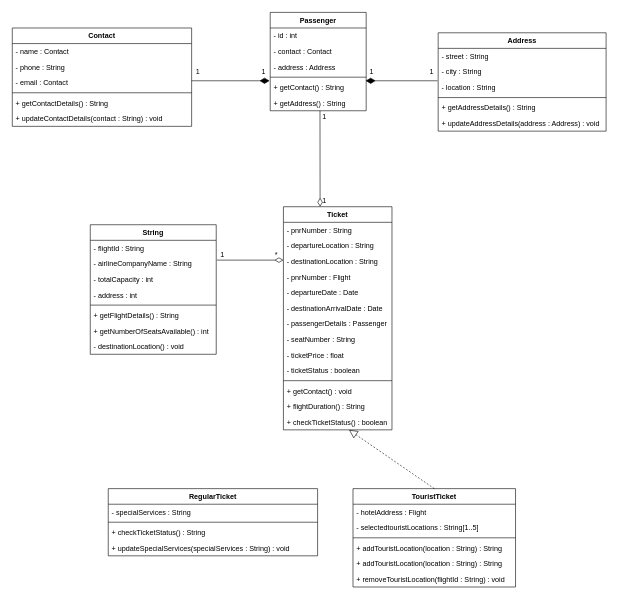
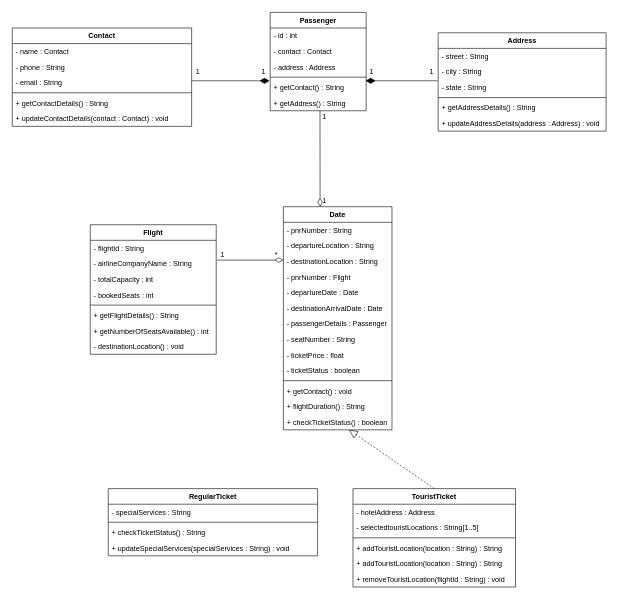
  <mxCell id="0" />
  <mxCell id="1" parent="0" />
  <mxCell id="2" value="" style="endArrow=none;html=1;endSize=12;startArrow=diamondThin;startSize=14;startFill=1;edgeStyle=orthogonalEdgeStyle;align=left;verticalAlign=bottom;endFill=0;" edge="1" parent="1"><mxGeometry x="-1" y="3" relative="1" as="geometry"><mxPoint x="449" y="134" as="sourcePoint" /><mxPoint x="319" y="134" as="targetPoint" /></mxGeometry></mxCell>
  <mxCell id="3" value="" style="endArrow=none;html=1;endSize=12;startArrow=diamondThin;startSize=14;startFill=1;edgeStyle=orthogonalEdgeStyle;align=left;verticalAlign=bottom;endFill=0;" edge="1" parent="1"><mxGeometry x="-0.833" y="20" relative="1" as="geometry"><mxPoint x="609" y="134" as="sourcePoint" /><mxPoint x="729" y="134" as="targetPoint" /><mxPoint as="offset" /></mxGeometry></mxCell>
  <mxCell id="4" value="1" style="text;html=1;align=center;verticalAlign=middle;resizable=0;points=[];autosize=1;" vertex="1" parent="1"><mxGeometry x="319" y="109" width="20" height="20" as="geometry" /></mxCell>
  <mxCell id="5" value="1" style="text;html=1;align=center;verticalAlign=middle;resizable=0;points=[];autosize=1;" vertex="1" parent="1"><mxGeometry x="429" y="109" width="20" height="20" as="geometry" /></mxCell>
  <mxCell id="6" value="1" style="text;html=1;align=center;verticalAlign=middle;resizable=0;points=[];autosize=1;" vertex="1" parent="1"><mxGeometry x="609" y="109" width="20" height="20" as="geometry" /></mxCell>
  <mxCell id="7" value="1" style="text;html=1;align=center;verticalAlign=middle;resizable=0;points=[];autosize=1;" vertex="1" parent="1"><mxGeometry x="709" y="109" width="20" height="20" as="geometry" /></mxCell>
- <mxCell id="8" value="Ticket" style="swimlane;fontStyle=1;align=center;verticalAlign=top;childLayout=stackLayout;horizontal=1;startSize=26;horizontalStack=0;resizeParent=1;resizeParentMax=0;resizeLast=0;collapsible=1;marginBottom=0;" vertex="1" parent="1"><mxGeometry x="472" y="344" width="181" height="372" as="geometry" /></mxCell>
+ <mxCell id="8" value="Date" style="swimlane;fontStyle=1;align=center;verticalAlign=top;childLayout=stackLayout;horizontal=1;startSize=26;horizontalStack=0;resizeParent=1;resizeParentMax=0;resizeLast=0;collapsible=1;marginBottom=0;" vertex="1" parent="1"><mxGeometry x="472" y="344" width="181" height="372" as="geometry" /></mxCell>
  <mxCell id="9" value="- pnrNumber : String" style="text;strokeColor=none;fillColor=none;align=left;verticalAlign=top;spacingLeft=4;spacingRight=4;overflow=hidden;rotatable=0;points=[[0,0.5],[1,0.5]];portConstraint=eastwest;" vertex="1" parent="8"><mxGeometry y="26" width="181" height="26" as="geometry" /></mxCell>
  <mxCell id="10" value="- departureLocation : String" style="text;strokeColor=none;fillColor=none;align=left;verticalAlign=top;spacingLeft=4;spacingRight=4;overflow=hidden;rotatable=0;points=[[0,0.5],[1,0.5]];portConstraint=eastwest;" vertex="1" parent="8"><mxGeometry y="52" width="181" height="26" as="geometry" /></mxCell>
  <mxCell id="11" value="- destinationLocation : String" style="text;strokeColor=none;fillColor=none;align=left;verticalAlign=top;spacingLeft=4;spacingRight=4;overflow=hidden;rotatable=0;points=[[0,0.5],[1,0.5]];portConstraint=eastwest;" vertex="1" parent="8"><mxGeometry y="78" width="181" height="26" as="geometry" /></mxCell>
  <mxCell id="12" value="- pnrNumber : Flight" style="text;strokeColor=none;fillColor=none;align=left;verticalAlign=top;spacingLeft=4;spacingRight=4;overflow=hidden;rotatable=0;points=[[0,0.5],[1,0.5]];portConstraint=eastwest;" vertex="1" parent="8"><mxGeometry y="104" width="181" height="26" as="geometry" /></mxCell>
  <mxCell id="13" value="- departureDate : Date" style="text;strokeColor=none;fillColor=none;align=left;verticalAlign=top;spacingLeft=4;spacingRight=4;overflow=hidden;rotatable=0;points=[[0,0.5],[1,0.5]];portConstraint=eastwest;" vertex="1" parent="8"><mxGeometry y="130" width="181" height="26" as="geometry" /></mxCell>
  <mxCell id="14" value="- destinationArrivalDate : Date" style="text;strokeColor=none;fillColor=none;align=left;verticalAlign=top;spacingLeft=4;spacingRight=4;overflow=hidden;rotatable=0;points=[[0,0.5],[1,0.5]];portConstraint=eastwest;" vertex="1" parent="8"><mxGeometry y="156" width="181" height="26" as="geometry" /></mxCell>
  <mxCell id="15" value="- passengerDetails : Passenger" style="text;strokeColor=none;fillColor=none;align=left;verticalAlign=top;spacingLeft=4;spacingRight=4;overflow=hidden;rotatable=0;points=[[0,0.5],[1,0.5]];portConstraint=eastwest;" vertex="1" parent="8"><mxGeometry y="182" width="181" height="26" as="geometry" /></mxCell>
  <mxCell id="16" value="- seatNumber : String" style="text;strokeColor=none;fillColor=none;align=left;verticalAlign=top;spacingLeft=4;spacingRight=4;overflow=hidden;rotatable=0;points=[[0,0.5],[1,0.5]];portConstraint=eastwest;" vertex="1" parent="8"><mxGeometry y="208" width="181" height="26" as="geometry" /></mxCell>
  <mxCell id="17" value="- ticketPrice : float" style="text;strokeColor=none;fillColor=none;align=left;verticalAlign=top;spacingLeft=4;spacingRight=4;overflow=hidden;rotatable=0;points=[[0,0.5],[1,0.5]];portConstraint=eastwest;" vertex="1" parent="8"><mxGeometry y="234" width="181" height="26" as="geometry" /></mxCell>
  <mxCell id="18" value="- ticketStatus : boolean" style="text;strokeColor=none;fillColor=none;align=left;verticalAlign=top;spacingLeft=4;spacingRight=4;overflow=hidden;rotatable=0;points=[[0,0.5],[1,0.5]];portConstraint=eastwest;" vertex="1" parent="8"><mxGeometry y="260" width="181" height="26" as="geometry" /></mxCell>
  <mxCell id="19" value="" style="line;strokeWidth=1;fillColor=none;align=left;verticalAlign=middle;spacingTop=-1;spacingLeft=3;spacingRight=3;rotatable=0;labelPosition=right;points=[];portConstraint=eastwest;" vertex="1" parent="8"><mxGeometry y="286" width="181" height="8" as="geometry" /></mxCell>
  <mxCell id="20" value="+ getContact() : void" style="text;strokeColor=none;fillColor=none;align=left;verticalAlign=top;spacingLeft=4;spacingRight=4;overflow=hidden;rotatable=0;points=[[0,0.5],[1,0.5]];portConstraint=eastwest;" vertex="1" parent="8"><mxGeometry y="294" width="181" height="26" as="geometry" /></mxCell>
  <mxCell id="21" value="+ flightDuration() : String" style="text;strokeColor=none;fillColor=none;align=left;verticalAlign=top;spacingLeft=4;spacingRight=4;overflow=hidden;rotatable=0;points=[[0,0.5],[1,0.5]];portConstraint=eastwest;" vertex="1" parent="8"><mxGeometry y="320" width="181" height="26" as="geometry" /></mxCell>
  <mxCell id="22" value="+ checkTicketStatus() : boolean" style="text;strokeColor=none;fillColor=none;align=left;verticalAlign=top;spacingLeft=4;spacingRight=4;overflow=hidden;rotatable=0;points=[[0,0.5],[1,0.5]];portConstraint=eastwest;" vertex="1" parent="8"><mxGeometry y="346" width="181" height="26" as="geometry" /></mxCell>
  <mxCell id="23" value="RegularTicket" style="swimlane;fontStyle=1;align=center;verticalAlign=top;childLayout=stackLayout;horizontal=1;startSize=26;horizontalStack=0;resizeParent=1;resizeParentMax=0;resizeLast=0;collapsible=1;marginBottom=0;" vertex="1" parent="1"><mxGeometry x="180" y="814" width="349" height="112" as="geometry" /></mxCell>
  <mxCell id="24" value="- specialServices : String" style="text;strokeColor=none;fillColor=none;align=left;verticalAlign=top;spacingLeft=4;spacingRight=4;overflow=hidden;rotatable=0;points=[[0,0.5],[1,0.5]];portConstraint=eastwest;" vertex="1" parent="23"><mxGeometry y="26" width="349" height="26" as="geometry" /></mxCell>
  <mxCell id="25" value="" style="line;strokeWidth=1;fillColor=none;align=left;verticalAlign=middle;spacingTop=-1;spacingLeft=3;spacingRight=3;rotatable=0;labelPosition=right;points=[];portConstraint=eastwest;" vertex="1" parent="23"><mxGeometry y="52" width="349" height="8" as="geometry" /></mxCell>
  <mxCell id="26" value="+ checkTicketStatus() : String" style="text;strokeColor=none;fillColor=none;align=left;verticalAlign=top;spacingLeft=4;spacingRight=4;overflow=hidden;rotatable=0;points=[[0,0.5],[1,0.5]];portConstraint=eastwest;" vertex="1" parent="23"><mxGeometry y="60" width="349" height="26" as="geometry" /></mxCell>
  <mxCell id="27" value="+ updateSpecialServices(specialServices : String) : void" style="text;strokeColor=none;fillColor=none;align=left;verticalAlign=top;spacingLeft=4;spacingRight=4;overflow=hidden;rotatable=0;points=[[0,0.5],[1,0.5]];portConstraint=eastwest;" vertex="1" parent="23"><mxGeometry y="86" width="349" height="26" as="geometry" /></mxCell>
  <mxCell id="28" value="TouristTicket" style="swimlane;fontStyle=1;align=center;verticalAlign=top;childLayout=stackLayout;horizontal=1;startSize=26;horizontalStack=0;resizeParent=1;resizeParentMax=0;resizeLast=0;collapsible=1;marginBottom=0;" vertex="1" parent="1"><mxGeometry x="588" y="814" width="271" height="164" as="geometry" /></mxCell>
- <mxCell id="29" value="- hotelAddress : Flight" style="text;strokeColor=none;fillColor=none;align=left;verticalAlign=top;spacingLeft=4;spacingRight=4;overflow=hidden;rotatable=0;points=[[0,0.5],[1,0.5]];portConstraint=eastwest;" vertex="1" parent="28"><mxGeometry y="26" width="271" height="26" as="geometry" /></mxCell>
+ <mxCell id="29" value="- hotelAddress : Address" style="text;strokeColor=none;fillColor=none;align=left;verticalAlign=top;spacingLeft=4;spacingRight=4;overflow=hidden;rotatable=0;points=[[0,0.5],[1,0.5]];portConstraint=eastwest;" vertex="1" parent="28"><mxGeometry y="26" width="271" height="26" as="geometry" /></mxCell>
  <mxCell id="30" value="- selectedtouristLocations : String[1..5]" style="text;strokeColor=none;fillColor=none;align=left;verticalAlign=top;spacingLeft=4;spacingRight=4;overflow=hidden;rotatable=0;points=[[0,0.5],[1,0.5]];portConstraint=eastwest;" vertex="1" parent="28"><mxGeometry y="52" width="271" height="26" as="geometry" /></mxCell>
  <mxCell id="31" value="" style="line;strokeWidth=1;fillColor=none;align=left;verticalAlign=middle;spacingTop=-1;spacingLeft=3;spacingRight=3;rotatable=0;labelPosition=right;points=[];portConstraint=eastwest;" vertex="1" parent="28"><mxGeometry y="78" width="271" height="8" as="geometry" /></mxCell>
  <mxCell id="32" value="+ addTouristLocation(location : String) : String" style="text;strokeColor=none;fillColor=none;align=left;verticalAlign=top;spacingLeft=4;spacingRight=4;overflow=hidden;rotatable=0;points=[[0,0.5],[1,0.5]];portConstraint=eastwest;" vertex="1" parent="28"><mxGeometry y="86" width="271" height="26" as="geometry" /></mxCell>
  <mxCell id="33" value="+ addTouristLocation(location : String) : String" style="text;strokeColor=none;fillColor=none;align=left;verticalAlign=top;spacingLeft=4;spacingRight=4;overflow=hidden;rotatable=0;points=[[0,0.5],[1,0.5]];portConstraint=eastwest;" vertex="1" parent="28"><mxGeometry y="112" width="271" height="26" as="geometry" /></mxCell>
  <mxCell id="34" value="+ removeTouristLocation(flightId : String) : void" style="text;strokeColor=none;fillColor=none;align=left;verticalAlign=top;spacingLeft=4;spacingRight=4;overflow=hidden;rotatable=0;points=[[0,0.5],[1,0.5]];portConstraint=eastwest;" vertex="1" parent="28"><mxGeometry y="138" width="271" height="26" as="geometry" /></mxCell>
- <mxCell id="35" value="String" style="swimlane;fontStyle=1;align=center;verticalAlign=top;childLayout=stackLayout;horizontal=1;startSize=26;horizontalStack=0;resizeParent=1;resizeParentMax=0;resizeLast=0;collapsible=1;marginBottom=0;" vertex="1" parent="1"><mxGeometry x="150" y="374" width="210" height="216" as="geometry" /></mxCell>
+ <mxCell id="35" value="Flight" style="swimlane;fontStyle=1;align=center;verticalAlign=top;childLayout=stackLayout;horizontal=1;startSize=26;horizontalStack=0;resizeParent=1;resizeParentMax=0;resizeLast=0;collapsible=1;marginBottom=0;" vertex="1" parent="1"><mxGeometry x="150" y="374" width="210" height="216" as="geometry" /></mxCell>
  <mxCell id="36" value="- flightId : String" style="text;strokeColor=none;fillColor=none;align=left;verticalAlign=top;spacingLeft=4;spacingRight=4;overflow=hidden;rotatable=0;points=[[0,0.5],[1,0.5]];portConstraint=eastwest;" vertex="1" parent="35"><mxGeometry y="26" width="210" height="26" as="geometry" /></mxCell>
  <mxCell id="37" value="- airlineCompanyName : String" style="text;strokeColor=none;fillColor=none;align=left;verticalAlign=top;spacingLeft=4;spacingRight=4;overflow=hidden;rotatable=0;points=[[0,0.5],[1,0.5]];portConstraint=eastwest;" vertex="1" parent="35"><mxGeometry y="52" width="210" height="26" as="geometry" /></mxCell>
  <mxCell id="38" value="- totalCapacity : int" style="text;strokeColor=none;fillColor=none;align=left;verticalAlign=top;spacingLeft=4;spacingRight=4;overflow=hidden;rotatable=0;points=[[0,0.5],[1,0.5]];portConstraint=eastwest;" vertex="1" parent="35"><mxGeometry y="78" width="210" height="26" as="geometry" /></mxCell>
- <mxCell id="39" value="- address : int" style="text;strokeColor=none;fillColor=none;align=left;verticalAlign=top;spacingLeft=4;spacingRight=4;overflow=hidden;rotatable=0;points=[[0,0.5],[1,0.5]];portConstraint=eastwest;" vertex="1" parent="35"><mxGeometry y="104" width="210" height="26" as="geometry" /></mxCell>
+ <mxCell id="39" value="- bookedSeats : int" style="text;strokeColor=none;fillColor=none;align=left;verticalAlign=top;spacingLeft=4;spacingRight=4;overflow=hidden;rotatable=0;points=[[0,0.5],[1,0.5]];portConstraint=eastwest;" vertex="1" parent="35"><mxGeometry y="104" width="210" height="26" as="geometry" /></mxCell>
  <mxCell id="40" value="" style="line;strokeWidth=1;fillColor=none;align=left;verticalAlign=middle;spacingTop=-1;spacingLeft=3;spacingRight=3;rotatable=0;labelPosition=right;points=[];portConstraint=eastwest;" vertex="1" parent="35"><mxGeometry y="130" width="210" height="8" as="geometry" /></mxCell>
  <mxCell id="41" value="+ getFlightDetails() : String" style="text;strokeColor=none;fillColor=none;align=left;verticalAlign=top;spacingLeft=4;spacingRight=4;overflow=hidden;rotatable=0;points=[[0,0.5],[1,0.5]];portConstraint=eastwest;" vertex="1" parent="35"><mxGeometry y="138" width="210" height="26" as="geometry" /></mxCell>
  <mxCell id="42" value="+ getNumberOfSeatsAvailable() : int" style="text;strokeColor=none;fillColor=none;align=left;verticalAlign=top;spacingLeft=4;spacingRight=4;overflow=hidden;rotatable=0;points=[[0,0.5],[1,0.5]];portConstraint=eastwest;" vertex="1" parent="35"><mxGeometry y="164" width="210" height="26" as="geometry" /></mxCell>
  <mxCell id="43" value="- destinationLocation() : void" style="text;strokeColor=none;fillColor=none;align=left;verticalAlign=top;spacingLeft=4;spacingRight=4;overflow=hidden;rotatable=0;points=[[0,0.5],[1,0.5]];portConstraint=eastwest;" vertex="1" parent="35"><mxGeometry y="190" width="210" height="26" as="geometry" /></mxCell>
  <mxCell id="44" value="" style="endArrow=block;endFill=0;endSize=12;html=1;exitX=0.5;exitY=0;exitDx=0;exitDy=0;dashed=1;" edge="1" parent="1" source="28" target="22"><mxGeometry width="160" relative="1" as="geometry"><mxPoint x="444" y="824" as="sourcePoint" /><mxPoint x="558" y="714" as="targetPoint" /></mxGeometry></mxCell>
  <mxCell id="45" value="" style="endArrow=diamondThin;endFill=0;endSize=12;html=1;" edge="1" parent="1"><mxGeometry width="160" relative="1" as="geometry"><mxPoint x="361" y="433" as="sourcePoint" /><mxPoint x="472" y="433" as="targetPoint" /></mxGeometry></mxCell>
  <mxCell id="46" value="" style="endArrow=diamondThin;endFill=0;endSize=12;html=1;entryX=0.338;entryY=0;entryDx=0;entryDy=0;entryPerimeter=0;" edge="1" parent="1" target="8"><mxGeometry width="160" relative="1" as="geometry"><mxPoint x="533" y="184" as="sourcePoint" /><mxPoint x="609" y="224" as="targetPoint" /></mxGeometry></mxCell>
  <mxCell id="47" value="1" style="text;html=1;align=center;verticalAlign=middle;resizable=0;points=[];autosize=1;" vertex="1" parent="1"><mxGeometry x="530" y="184" width="20" height="20" as="geometry" /></mxCell>
  <mxCell id="48" value="1" style="text;html=1;align=center;verticalAlign=middle;resizable=0;points=[];autosize=1;" vertex="1" parent="1"><mxGeometry x="530" y="324" width="20" height="20" as="geometry" /></mxCell>
  <mxCell id="49" value="1" style="text;html=1;align=center;verticalAlign=middle;resizable=0;points=[];autosize=1;" vertex="1" parent="1"><mxGeometry x="360" y="414" width="20" height="20" as="geometry" /></mxCell>
  <mxCell id="50" value="*" style="text;html=1;align=center;verticalAlign=middle;resizable=0;points=[];autosize=1;" vertex="1" parent="1"><mxGeometry x="450" y="414" width="20" height="20" as="geometry" /></mxCell>
  <mxCell id="51" value="Contact" style="swimlane;fontStyle=1;align=center;verticalAlign=top;childLayout=stackLayout;horizontal=1;startSize=26;horizontalStack=0;resizeParent=1;resizeParentMax=0;resizeLast=0;collapsible=1;marginBottom=0;" vertex="1" parent="1"><mxGeometry x="20" y="46" width="299" height="164" as="geometry" /></mxCell>
  <mxCell id="52" value="- name : Contact" style="text;strokeColor=none;fillColor=none;align=left;verticalAlign=top;spacingLeft=4;spacingRight=4;overflow=hidden;rotatable=0;points=[[0,0.5],[1,0.5]];portConstraint=eastwest;" vertex="1" parent="51"><mxGeometry y="26" width="299" height="26" as="geometry" /></mxCell>
  <mxCell id="53" value="- phone : String" style="text;strokeColor=none;fillColor=none;align=left;verticalAlign=top;spacingLeft=4;spacingRight=4;overflow=hidden;rotatable=0;points=[[0,0.5],[1,0.5]];portConstraint=eastwest;" vertex="1" parent="51"><mxGeometry y="52" width="299" height="26" as="geometry" /></mxCell>
- <mxCell id="54" value="- email : Contact" style="text;strokeColor=none;fillColor=none;align=left;verticalAlign=top;spacingLeft=4;spacingRight=4;overflow=hidden;rotatable=0;points=[[0,0.5],[1,0.5]];portConstraint=eastwest;" vertex="1" parent="51"><mxGeometry y="78" width="299" height="26" as="geometry" /></mxCell>
+ <mxCell id="54" value="- email : String" style="text;strokeColor=none;fillColor=none;align=left;verticalAlign=top;spacingLeft=4;spacingRight=4;overflow=hidden;rotatable=0;points=[[0,0.5],[1,0.5]];portConstraint=eastwest;" vertex="1" parent="51"><mxGeometry y="78" width="299" height="26" as="geometry" /></mxCell>
  <mxCell id="55" value="" style="line;strokeWidth=1;fillColor=none;align=left;verticalAlign=middle;spacingTop=-1;spacingLeft=3;spacingRight=3;rotatable=0;labelPosition=right;points=[];portConstraint=eastwest;" vertex="1" parent="51"><mxGeometry y="104" width="299" height="8" as="geometry" /></mxCell>
  <mxCell id="56" value="+ getContactDetails() : String" style="text;strokeColor=none;fillColor=none;align=left;verticalAlign=top;spacingLeft=4;spacingRight=4;overflow=hidden;rotatable=0;points=[[0,0.5],[1,0.5]];portConstraint=eastwest;" vertex="1" parent="51"><mxGeometry y="112" width="299" height="26" as="geometry" /></mxCell>
- <mxCell id="57" value="+ updateContactDetails(contact : String) : void" style="text;strokeColor=none;fillColor=none;align=left;verticalAlign=top;spacingLeft=4;spacingRight=4;overflow=hidden;rotatable=0;points=[[0,0.5],[1,0.5]];portConstraint=eastwest;" vertex="1" parent="51"><mxGeometry y="138" width="299" height="26" as="geometry" /></mxCell>
+ <mxCell id="57" value="+ updateContactDetails(contact : Contact) : void" style="text;strokeColor=none;fillColor=none;align=left;verticalAlign=top;spacingLeft=4;spacingRight=4;overflow=hidden;rotatable=0;points=[[0,0.5],[1,0.5]];portConstraint=eastwest;" vertex="1" parent="51"><mxGeometry y="138" width="299" height="26" as="geometry" /></mxCell>
  <mxCell id="58" value="Address" style="swimlane;fontStyle=1;align=center;verticalAlign=top;childLayout=stackLayout;horizontal=1;startSize=26;horizontalStack=0;resizeParent=1;resizeParentMax=0;resizeLast=0;collapsible=1;marginBottom=0;" vertex="1" parent="1"><mxGeometry x="730" y="54" width="280" height="164" as="geometry" /></mxCell>
  <mxCell id="59" value="- street : String" style="text;strokeColor=none;fillColor=none;align=left;verticalAlign=top;spacingLeft=4;spacingRight=4;overflow=hidden;rotatable=0;points=[[0,0.5],[1,0.5]];portConstraint=eastwest;" vertex="1" parent="58"><mxGeometry y="26" width="280" height="26" as="geometry" /></mxCell>
  <mxCell id="60" value="- city : String" style="text;strokeColor=none;fillColor=none;align=left;verticalAlign=top;spacingLeft=4;spacingRight=4;overflow=hidden;rotatable=0;points=[[0,0.5],[1,0.5]];portConstraint=eastwest;" vertex="1" parent="58"><mxGeometry y="52" width="280" height="26" as="geometry" /></mxCell>
- <mxCell id="61" value="- location : String" style="text;strokeColor=none;fillColor=none;align=left;verticalAlign=top;spacingLeft=4;spacingRight=4;overflow=hidden;rotatable=0;points=[[0,0.5],[1,0.5]];portConstraint=eastwest;" vertex="1" parent="58"><mxGeometry y="78" width="280" height="26" as="geometry" /></mxCell>
+ <mxCell id="61" value="- state : String" style="text;strokeColor=none;fillColor=none;align=left;verticalAlign=top;spacingLeft=4;spacingRight=4;overflow=hidden;rotatable=0;points=[[0,0.5],[1,0.5]];portConstraint=eastwest;" vertex="1" parent="58"><mxGeometry y="78" width="280" height="26" as="geometry" /></mxCell>
  <mxCell id="62" value="" style="line;strokeWidth=1;fillColor=none;align=left;verticalAlign=middle;spacingTop=-1;spacingLeft=3;spacingRight=3;rotatable=0;labelPosition=right;points=[];portConstraint=eastwest;" vertex="1" parent="58"><mxGeometry y="104" width="280" height="8" as="geometry" /></mxCell>
  <mxCell id="63" value="+ getAddressDetails() : String" style="text;strokeColor=none;fillColor=none;align=left;verticalAlign=top;spacingLeft=4;spacingRight=4;overflow=hidden;rotatable=0;points=[[0,0.5],[1,0.5]];portConstraint=eastwest;" vertex="1" parent="58"><mxGeometry y="112" width="280" height="26" as="geometry" /></mxCell>
  <mxCell id="64" value="+ updateAddressDetails(address : Address) : void" style="text;strokeColor=none;fillColor=none;align=left;verticalAlign=top;spacingLeft=4;spacingRight=4;overflow=hidden;rotatable=0;points=[[0,0.5],[1,0.5]];portConstraint=eastwest;" vertex="1" parent="58"><mxGeometry y="138" width="280" height="26" as="geometry" /></mxCell>
  <mxCell id="65" value="Passenger" style="swimlane;fontStyle=1;align=center;verticalAlign=top;childLayout=stackLayout;horizontal=1;startSize=26;horizontalStack=0;resizeParent=1;resizeParentMax=0;resizeLast=0;collapsible=1;marginBottom=0;" vertex="1" parent="1"><mxGeometry x="450" y="20" width="160" height="164" as="geometry" /></mxCell>
  <mxCell id="66" value="- id : int" style="text;strokeColor=none;fillColor=none;align=left;verticalAlign=top;spacingLeft=4;spacingRight=4;overflow=hidden;rotatable=0;points=[[0,0.5],[1,0.5]];portConstraint=eastwest;" vertex="1" parent="65"><mxGeometry y="26" width="160" height="26" as="geometry" /></mxCell>
  <mxCell id="67" value="- contact : Contact" style="text;strokeColor=none;fillColor=none;align=left;verticalAlign=top;spacingLeft=4;spacingRight=4;overflow=hidden;rotatable=0;points=[[0,0.5],[1,0.5]];portConstraint=eastwest;" vertex="1" parent="65"><mxGeometry y="52" width="160" height="26" as="geometry" /></mxCell>
  <mxCell id="68" value="- address : Address" style="text;strokeColor=none;fillColor=none;align=left;verticalAlign=top;spacingLeft=4;spacingRight=4;overflow=hidden;rotatable=0;points=[[0,0.5],[1,0.5]];portConstraint=eastwest;" vertex="1" parent="65"><mxGeometry y="78" width="160" height="26" as="geometry" /></mxCell>
  <mxCell id="69" value="" style="line;strokeWidth=1;fillColor=none;align=left;verticalAlign=middle;spacingTop=-1;spacingLeft=3;spacingRight=3;rotatable=0;labelPosition=right;points=[];portConstraint=eastwest;" vertex="1" parent="65"><mxGeometry y="104" width="160" height="8" as="geometry" /></mxCell>
  <mxCell id="70" value="+ getContact() : String" style="text;strokeColor=none;fillColor=none;align=left;verticalAlign=top;spacingLeft=4;spacingRight=4;overflow=hidden;rotatable=0;points=[[0,0.5],[1,0.5]];portConstraint=eastwest;" vertex="1" parent="65"><mxGeometry y="112" width="160" height="26" as="geometry" /></mxCell>
  <mxCell id="71" value="+ getAddress() : String" style="text;strokeColor=none;fillColor=none;align=left;verticalAlign=top;spacingLeft=4;spacingRight=4;overflow=hidden;rotatable=0;points=[[0,0.5],[1,0.5]];portConstraint=eastwest;" vertex="1" parent="65"><mxGeometry y="138" width="160" height="26" as="geometry" /></mxCell>
